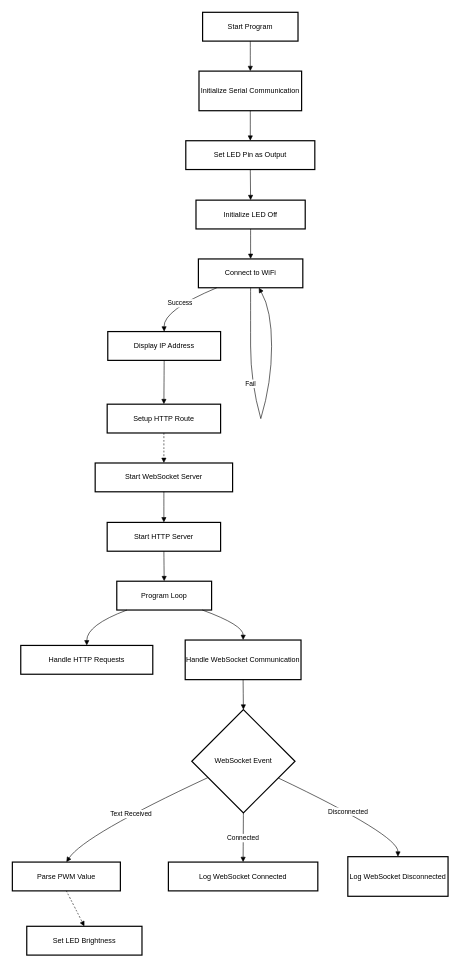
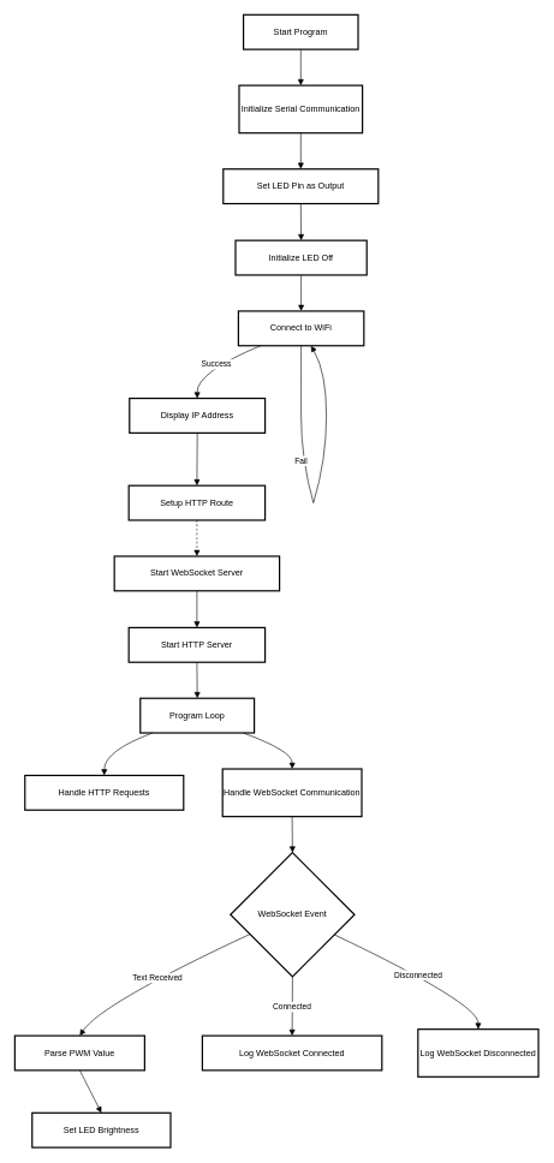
  <mxCell id="0" />
  <mxCell id="1" parent="0" />
  <mxCell id="2" value="Start Program" style="whiteSpace=wrap;strokeWidth=2;" vertex="1" parent="1"><mxGeometry x="337" y="20" width="159" height="48" as="geometry" /></mxCell>
  <mxCell id="3" value="Initialize Serial Communication" style="whiteSpace=wrap;strokeWidth=2;" vertex="1" parent="1"><mxGeometry x="331" y="118" width="171" height="66" as="geometry" /></mxCell>
  <mxCell id="4" value="Set LED Pin as Output" style="whiteSpace=wrap;strokeWidth=2;" vertex="1" parent="1"><mxGeometry x="309" y="234" width="215" height="48" as="geometry" /></mxCell>
  <mxCell id="5" value="Initialize LED Off" style="whiteSpace=wrap;strokeWidth=2;" vertex="1" parent="1"><mxGeometry x="326" y="333" width="182" height="48" as="geometry" /></mxCell>
  <mxCell id="6" value="Connect to WiFi" style="whiteSpace=wrap;strokeWidth=2;" vertex="1" parent="1"><mxGeometry x="330" y="431" width="174" height="48" as="geometry" /></mxCell>
  <mxCell id="7" value="Display IP Address" style="whiteSpace=wrap;strokeWidth=2;" vertex="1" parent="1"><mxGeometry x="179" y="552" width="188" height="48" as="geometry" /></mxCell>
  <mxCell id="8" value="Setup HTTP Route" style="whiteSpace=wrap;strokeWidth=2;" vertex="1" parent="1"><mxGeometry x="178" y="673" width="189" height="48" as="geometry" /></mxCell>
  <mxCell id="9" value="Start WebSocket Server" style="whiteSpace=wrap;strokeWidth=2;" vertex="1" parent="1"><mxGeometry x="158" y="771" width="229" height="48" as="geometry" /></mxCell>
  <mxCell id="10" value="Start HTTP Server" style="whiteSpace=wrap;strokeWidth=2;" vertex="1" parent="1"><mxGeometry x="178" y="870" width="189" height="48" as="geometry" /></mxCell>
  <mxCell id="11" value="Program Loop" style="whiteSpace=wrap;strokeWidth=2;" vertex="1" parent="1"><mxGeometry x="194" y="968" width="158" height="48" as="geometry" /></mxCell>
  <mxCell id="12" value="Handle HTTP Requests" style="whiteSpace=wrap;strokeWidth=2;" vertex="1" parent="1"><mxGeometry x="34" y="1075" width="220" height="48" as="geometry" /></mxCell>
  <mxCell id="13" value="Handle WebSocket Communication" style="whiteSpace=wrap;strokeWidth=2;" vertex="1" parent="1"><mxGeometry x="308" y="1066" width="193" height="66" as="geometry" /></mxCell>
  <mxCell id="14" value="WebSocket Event" style="rhombus;strokeWidth=2;whiteSpace=wrap;" vertex="1" parent="1"><mxGeometry x="319" y="1182" width="172" height="172" as="geometry" /></mxCell>
  <mxCell id="15" value="Parse PWM Value" style="whiteSpace=wrap;strokeWidth=2;" vertex="1" parent="1"><mxGeometry x="20" y="1436" width="180" height="48" as="geometry" /></mxCell>
  <mxCell id="16" value="Set LED Brightness" style="whiteSpace=wrap;strokeWidth=2;" vertex="1" parent="1"><mxGeometry x="44" y="1543" width="192" height="48" as="geometry" /></mxCell>
  <mxCell id="17" value="Log WebSocket Connected" style="whiteSpace=wrap;strokeWidth=2;" vertex="1" parent="1"><mxGeometry x="280" y="1436" width="249" height="48" as="geometry" /></mxCell>
  <mxCell id="18" value="Log WebSocket Disconnected" style="whiteSpace=wrap;strokeWidth=2;" vertex="1" parent="1"><mxGeometry x="579" y="1427" width="167" height="66" as="geometry" /></mxCell>
  <mxCell id="19" value="" style="whiteSpace=wrap;strokeWidth=2;" vertex="1" parent="1"><mxGeometry x="417" y="576" as="geometry" /></mxCell>
  <mxCell id="20" value="" style="whiteSpace=wrap;strokeWidth=2;" vertex="1" parent="1"><mxGeometry x="434" y="697" as="geometry" /></mxCell>
  <mxCell id="21" value="" style="curved=1;startArrow=none;endArrow=block;exitX=0.5;exitY=1.01;entryX=0.5;entryY=0.01;rounded=0;" edge="1" parent="1" source="2" target="3"><mxGeometry relative="1" as="geometry"><Array as="points" /></mxGeometry></mxCell>
  <mxCell id="22" value="" style="curved=1;startArrow=none;endArrow=block;exitX=0.5;exitY=1.01;entryX=0.5;entryY=0.01;rounded=0;" edge="1" parent="1" source="3" target="4"><mxGeometry relative="1" as="geometry"><Array as="points" /></mxGeometry></mxCell>
  <mxCell id="23" value="" style="curved=1;startArrow=none;endArrow=block;exitX=0.5;exitY=1.02;entryX=0.5;entryY=0;rounded=0;" edge="1" parent="1" source="4" target="5"><mxGeometry relative="1" as="geometry"><Array as="points" /></mxGeometry></mxCell>
  <mxCell id="24" value="" style="curved=1;startArrow=none;endArrow=block;exitX=0.5;exitY=1;entryX=0.5;entryY=0;rounded=0;" edge="1" parent="1" source="5" target="6"><mxGeometry relative="1" as="geometry"><Array as="points" /></mxGeometry></mxCell>
  <mxCell id="25" value="Success" style="curved=1;startArrow=none;endArrow=block;exitX=0.17;exitY=1.01;entryX=0.5;entryY=0;rounded=0;" edge="1" parent="1" source="6" target="7"><mxGeometry relative="1" as="geometry"><Array as="points"><mxPoint x="272" y="516" /></Array></mxGeometry></mxCell>
  <mxCell id="26" value="" style="curved=1;startArrow=none;endArrow=none;exitX=0.5;exitY=1.01;entryX=-Infinity;entryY=Infinity;rounded=0;" edge="1" parent="1" source="6" target="19"><mxGeometry relative="1" as="geometry"><Array as="points" /></mxGeometry></mxCell>
  <mxCell id="27" value="Fail" style="curved=1;startArrow=none;endArrow=none;exitX=-Infinity;exitY=Infinity;entryX=Infinity;entryY=-Infinity;rounded=0;" edge="1" parent="1" source="19" target="20"><mxGeometry relative="1" as="geometry"><Array as="points"><mxPoint x="417" y="637" /></Array></mxGeometry></mxCell>
  <mxCell id="28" value="" style="curved=1;startArrow=none;endArrow=block;exitX=Infinity;exitY=-Infinity;entryX=0.58;entryY=1.01;rounded=0;" edge="1" parent="1" source="20" target="6"><mxGeometry relative="1" as="geometry"><Array as="points"><mxPoint x="452" y="637" /><mxPoint x="452" y="516" /></Array></mxGeometry></mxCell>
  <mxCell id="29" value="" style="curved=1;startArrow=none;endArrow=block;exitX=0.5;exitY=1.01;entryX=0.5;entryY=0;rounded=0;" edge="1" parent="1" source="7" target="8"><mxGeometry relative="1" as="geometry"><Array as="points" /></mxGeometry></mxCell>
  <mxCell id="30" value="" style="curved=1;startArrow=none;endArrow=block;exitX=0.5;exitY=1;entryX=0.5;entryY=0;rounded=0;dashed=1;" edge="1" parent="1" source="8" target="9"><mxGeometry relative="1" as="geometry"><Array as="points" /></mxGeometry></mxCell>
  <mxCell id="31" value="" style="curved=1;startArrow=none;endArrow=block;exitX=0.5;exitY=1.01;entryX=0.5;entryY=-0.01;rounded=0;" edge="1" parent="1" source="9" target="10"><mxGeometry relative="1" as="geometry"><Array as="points" /></mxGeometry></mxCell>
  <mxCell id="32" value="" style="curved=1;startArrow=none;endArrow=block;exitX=0.5;exitY=1;entryX=0.5;entryY=0;rounded=0;" edge="1" parent="1" source="10" target="11"><mxGeometry relative="1" as="geometry"><Array as="points" /></mxGeometry></mxCell>
  <mxCell id="33" value="" style="curved=1;startArrow=none;endArrow=block;exitX=0.1;exitY=1.01;entryX=0.5;entryY=0;rounded=0;" edge="1" parent="1" source="11" target="12"><mxGeometry relative="1" as="geometry"><Array as="points"><mxPoint x="144" y="1041" /></Array></mxGeometry></mxCell>
  <mxCell id="34" value="" style="curved=1;startArrow=none;endArrow=block;exitX=0.91;exitY=1.01;entryX=0.5;entryY=0.01;rounded=0;" edge="1" parent="1" source="11" target="13"><mxGeometry relative="1" as="geometry"><Array as="points"><mxPoint x="405" y="1041" /></Array></mxGeometry></mxCell>
  <mxCell id="35" value="" style="curved=1;startArrow=none;endArrow=block;exitX=0.5;exitY=1.01;entryX=0.5;entryY=0;rounded=0;" edge="1" parent="1" source="13" target="14"><mxGeometry relative="1" as="geometry"><Array as="points" /></mxGeometry></mxCell>
  <mxCell id="36" value="Text Received" style="curved=1;startArrow=none;endArrow=block;exitX=0;exitY=0.73;entryX=0.5;entryY=0;rounded=0;" edge="1" parent="1" source="14" target="15"><mxGeometry relative="1" as="geometry"><Array as="points"><mxPoint x="140" y="1391" /></Array></mxGeometry></mxCell>
- <mxCell id="37" value="" style="curved=1;startArrow=none;endArrow=block;exitX=0.5;exitY=1;entryX=0.5;entryY=0;rounded=0;dashed=1;" edge="1" parent="1" source="15" target="16"><mxGeometry relative="1" as="geometry"><Array as="points" /></mxGeometry></mxCell>
+ <mxCell id="37" value="" style="curved=1;startArrow=none;endArrow=block;exitX=0.5;exitY=1;entryX=0.5;entryY=0;rounded=0;" edge="1" parent="1" source="15" target="16"><mxGeometry relative="1" as="geometry"><Array as="points" /></mxGeometry></mxCell>
  <mxCell id="38" value="Connected" style="curved=1;startArrow=none;endArrow=block;exitX=0.5;exitY=1;entryX=0.5;entryY=0;rounded=0;" edge="1" parent="1" source="14" target="17"><mxGeometry relative="1" as="geometry"><Array as="points" /></mxGeometry></mxCell>
  <mxCell id="39" value="Disconnected" style="curved=1;startArrow=none;endArrow=block;exitX=1;exitY=0.74;entryX=0.5;entryY=0;rounded=0;" edge="1" parent="1" source="14" target="18"><mxGeometry relative="1" as="geometry"><Array as="points"><mxPoint x="663" y="1391" /></Array></mxGeometry></mxCell>
